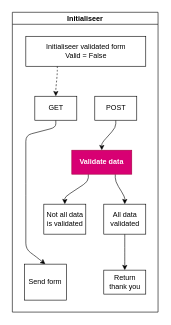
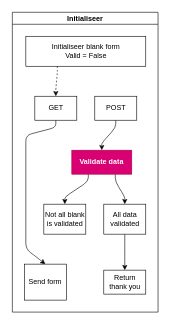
  <mxCell id="0" />
  <mxCell id="1" parent="0" />
  <mxCell id="2" value="Initialiseer" style="swimlane;startSize=20;horizontal=1;childLayout=flowLayout;flowOrientation=north;resizable=0;interRankCellSpacing=50;containerType=tree;" parent="1" vertex="1"><mxGeometry x="20" y="20" width="243" height="500" as="geometry" /></mxCell>
  <mxCell id="3" style="edgeStyle=none;html=1;entryX=0.5;entryY=0;entryDx=0;entryDy=0;noEdgeStyle=1;orthogonal=1;" parent="2" source="5" target="12" edge="1"><mxGeometry relative="1" as="geometry"><Array as="points"><mxPoint x="126.667" y="282" /><mxPoint x="87.5" y="308" /></Array></mxGeometry></mxCell>
  <mxCell id="4" style="edgeStyle=none;html=1;entryX=0.5;entryY=0;entryDx=0;entryDy=0;noEdgeStyle=1;orthogonal=1;" parent="2" source="5" target="14" edge="1"><mxGeometry relative="1" as="geometry"><Array as="points"><mxPoint x="171.667" y="282" /><mxPoint x="187.5" y="308" /></Array></mxGeometry></mxCell>
  <mxCell id="5" value="Validate data" style="whiteSpace=wrap;html=1;fillColor=#d80073;strokeColor=#A50040;fontStyle=1;fontColor=#ffffff;" parent="2" vertex="1"><mxGeometry x="99.167" y="230" width="100" height="40" as="geometry" /></mxCell>
  <mxCell id="6" style="edgeStyle=none;html=1;entryX=0.5;entryY=0;entryDx=0;entryDy=0;noEdgeStyle=1;orthogonal=1;" parent="2" source="7" target="16" edge="1"><mxGeometry relative="1" as="geometry"><Array as="points"><mxPoint x="72.5" y="192" /><mxPoint x="22.5" y="205" /><mxPoint x="22.5" y="295" /><mxPoint x="22.5" y="295" /><mxPoint x="22.5" y="395" /><mxPoint x="40" y="408" /></Array></mxGeometry></mxCell>
  <mxCell id="7" value="GET" style="whiteSpace=wrap;html=1;" parent="2" vertex="1"><mxGeometry x="37.5" y="140" width="70" height="40" as="geometry" /></mxCell>
  <mxCell id="8" style="edgeStyle=none;html=1;entryX=0.5;entryY=0;entryDx=0;entryDy=0;noEdgeStyle=1;orthogonal=1;dashed=1;" parent="2" source="9" target="7" edge="1"><mxGeometry relative="1" as="geometry"><Array as="points"><mxPoint x="75" y="102" /><mxPoint x="72.5" y="128" /></Array></mxGeometry></mxCell>
- <mxCell id="9" value="Initialiseer validated form&lt;br&gt;Valid = False" style="whiteSpace=wrap;html=1;" parent="2" vertex="1"><mxGeometry x="22.5" y="40" width="200" height="50" as="geometry" /></mxCell>
+ <mxCell id="9" value="Initialiseer blank form&lt;br&gt;Valid = False" style="whiteSpace=wrap;html=1;" parent="2" vertex="1"><mxGeometry x="22.5" y="40" width="200" height="50" as="geometry" /></mxCell>
  <mxCell id="10" style="edgeStyle=none;html=1;exitX=0.5;exitY=1;exitDx=0;exitDy=0;entryX=0.5;entryY=0;entryDx=0;entryDy=0;noEdgeStyle=1;orthogonal=1;" parent="2" source="11" target="5" edge="1"><mxGeometry relative="1" as="geometry"><Array as="points"><mxPoint x="172.5" y="192" /><mxPoint x="149.167" y="218" /></Array></mxGeometry></mxCell>
  <mxCell id="11" value="POST" style="rounded=0;whiteSpace=wrap;html=1;" parent="2" vertex="1"><mxGeometry x="137.5" y="140" width="70" height="40" as="geometry" /></mxCell>
- <mxCell id="12" value="Not all data is validated" style="whiteSpace=wrap;html=1;" parent="2" vertex="1"><mxGeometry x="52.5" y="320" width="70" height="50" as="geometry" /></mxCell>
+ <mxCell id="12" value="Not all blank is validated" style="whiteSpace=wrap;html=1;" parent="2" vertex="1"><mxGeometry x="52.5" y="320" width="70" height="50" as="geometry" /></mxCell>
  <mxCell id="13" style="edgeStyle=none;html=1;entryX=0.5;entryY=0;entryDx=0;entryDy=0;noEdgeStyle=1;orthogonal=1;" parent="2" source="14" target="15" edge="1"><mxGeometry relative="1" as="geometry"><Array as="points"><mxPoint x="187.5" y="382" /><mxPoint x="187.5" y="408" /></Array></mxGeometry></mxCell>
  <mxCell id="14" value="All data validated" style="whiteSpace=wrap;html=1;" parent="2" vertex="1"><mxGeometry x="152.5" y="320" width="70" height="50" as="geometry" /></mxCell>
  <mxCell id="15" value="Return thank you" style="whiteSpace=wrap;html=1;" parent="2" vertex="1"><mxGeometry x="152.5" y="430" width="70" height="40" as="geometry" /></mxCell>
  <mxCell id="16" value="Send form" style="whiteSpace=wrap;html=1;" parent="2" vertex="1"><mxGeometry x="20" y="420" width="70" height="60" as="geometry" /></mxCell>
